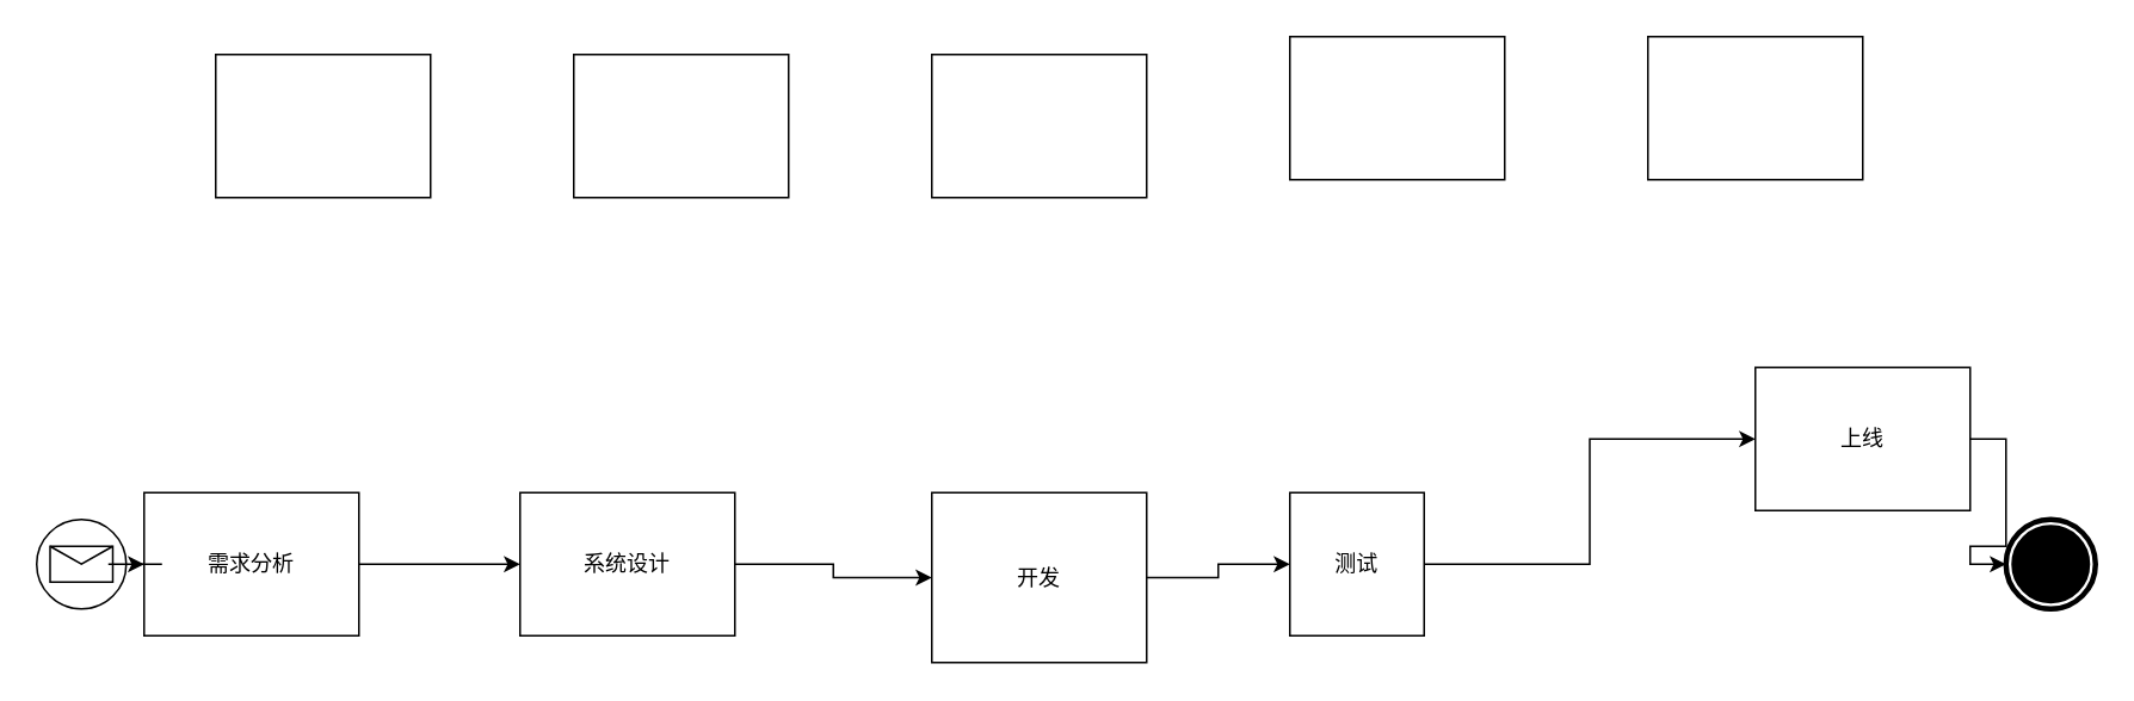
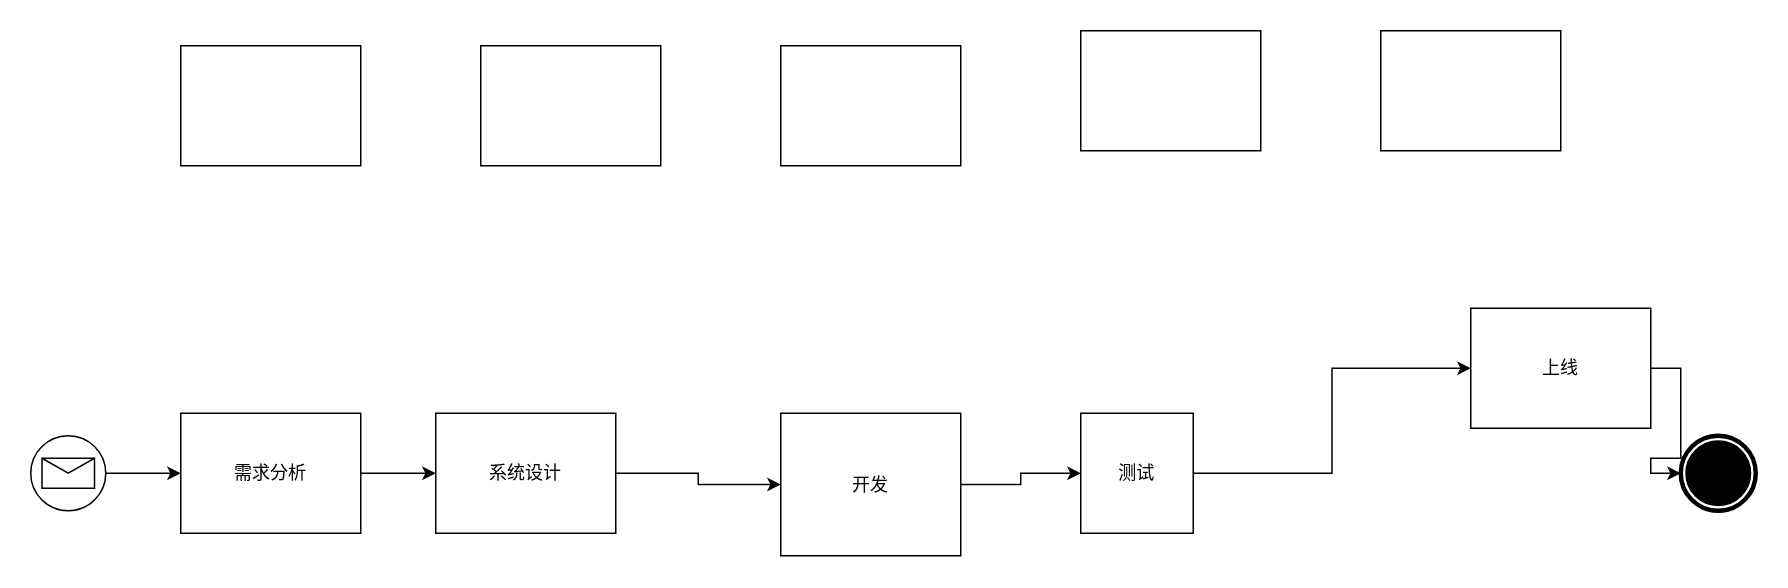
  <mxCell id="0" />
  <mxCell id="1" parent="0" />
  <mxCell id="2" value="" style="edgeStyle=orthogonalEdgeStyle;shape=connector;rounded=0;orthogonalLoop=1;jettySize=auto;html=1;strokeColor=default;align=center;verticalAlign=middle;fontFamily=Helvetica;fontSize=12;fontColor=default;labelBackgroundColor=default;endArrow=classic;" edge="1" parent="1" source="3" target="5"><mxGeometry relative="1" as="geometry" /></mxCell>
- <mxCell id="3" value="需求分析" style="points=[[0.25,0,0],[0.5,0,0],[0.75,0,0],[1,0.25,0],[1,0.5,0],[1,0.75,0],[0.75,1,0],[0.5,1,0],[0.25,1,0],[0,0.75,0],[0,0.5,0],[0,0.25,0]];shape=mxgraph.bpmn.task2;whiteSpace=wrap;rectStyle=rounded;size=10;html=1;container=1;expand=0;collapsible=0;taskMarker=abstract;" vertex="1" parent="1"><mxGeometry x="80" y="275" width="120" height="80" as="geometry" /></mxCell>
+ <mxCell id="3" value="需求分析" style="points=[[0.25,0,0],[0.5,0,0],[0.75,0,0],[1,0.25,0],[1,0.5,0],[1,0.75,0],[0.75,1,0],[0.5,1,0],[0.25,1,0],[0,0.75,0],[0,0.5,0],[0,0.25,0]];shape=mxgraph.bpmn.task2;whiteSpace=wrap;rectStyle=rounded;size=10;html=1;container=1;expand=0;collapsible=0;taskMarker=abstract;" vertex="1" parent="1"><mxGeometry x="120" y="275" width="120" height="80" as="geometry" /></mxCell>
  <mxCell id="4" value="" style="edgeStyle=orthogonalEdgeStyle;shape=connector;rounded=0;orthogonalLoop=1;jettySize=auto;html=1;strokeColor=default;align=center;verticalAlign=middle;fontFamily=Helvetica;fontSize=12;fontColor=default;labelBackgroundColor=default;endArrow=classic;" edge="1" parent="1" source="5" target="7"><mxGeometry relative="1" as="geometry" /></mxCell>
  <mxCell id="5" value="系统设计" style="points=[[0.25,0,0],[0.5,0,0],[0.75,0,0],[1,0.25,0],[1,0.5,0],[1,0.75,0],[0.75,1,0],[0.5,1,0],[0.25,1,0],[0,0.75,0],[0,0.5,0],[0,0.25,0]];shape=mxgraph.bpmn.task2;whiteSpace=wrap;rectStyle=rounded;size=10;html=1;container=1;expand=0;collapsible=0;taskMarker=abstract;" vertex="1" parent="1"><mxGeometry x="290" y="275" width="120" height="80" as="geometry" /></mxCell>
  <mxCell id="6" value="" style="edgeStyle=orthogonalEdgeStyle;shape=connector;rounded=0;orthogonalLoop=1;jettySize=auto;html=1;strokeColor=default;align=center;verticalAlign=middle;fontFamily=Helvetica;fontSize=12;fontColor=default;labelBackgroundColor=default;endArrow=classic;" edge="1" parent="1" source="7" target="9"><mxGeometry relative="1" as="geometry" /></mxCell>
  <mxCell id="7" value="开发" style="points=[[0.25,0,0],[0.5,0,0],[0.75,0,0],[1,0.25,0],[1,0.5,0],[1,0.75,0],[0.75,1,0],[0.5,1,0],[0.25,1,0],[0,0.75,0],[0,0.5,0],[0,0.25,0]];shape=mxgraph.bpmn.task2;whiteSpace=wrap;rectStyle=rounded;size=10;html=1;container=1;expand=0;collapsible=0;taskMarker=abstract;" vertex="1" parent="1"><mxGeometry x="520" y="275" width="120" height="95" as="geometry" /></mxCell>
  <mxCell id="8" value="" style="edgeStyle=orthogonalEdgeStyle;shape=connector;rounded=0;orthogonalLoop=1;jettySize=auto;html=1;strokeColor=default;align=center;verticalAlign=middle;fontFamily=Helvetica;fontSize=12;fontColor=default;labelBackgroundColor=default;endArrow=classic;" edge="1" parent="1" source="9" target="10"><mxGeometry relative="1" as="geometry" /></mxCell>
  <mxCell id="9" value="测试" style="points=[[0.25,0,0],[0.5,0,0],[0.75,0,0],[1,0.25,0],[1,0.5,0],[1,0.75,0],[0.75,1,0],[0.5,1,0],[0.25,1,0],[0,0.75,0],[0,0.5,0],[0,0.25,0]];shape=mxgraph.bpmn.task2;whiteSpace=wrap;rectStyle=rounded;size=10;html=1;container=1;expand=0;collapsible=0;taskMarker=abstract;" vertex="1" parent="1"><mxGeometry x="720" y="275" width="75" height="80" as="geometry" /></mxCell>
  <mxCell id="10" value="上线" style="points=[[0.25,0,0],[0.5,0,0],[0.75,0,0],[1,0.25,0],[1,0.5,0],[1,0.75,0],[0.75,1,0],[0.5,1,0],[0.25,1,0],[0,0.75,0],[0,0.5,0],[0,0.25,0]];shape=mxgraph.bpmn.task2;whiteSpace=wrap;rectStyle=rounded;size=10;html=1;container=1;expand=0;collapsible=0;taskMarker=abstract;" vertex="1" parent="1"><mxGeometry x="980" y="205" width="120" height="80" as="geometry" /></mxCell>
  <mxCell id="11" value="" style="points=[[0.145,0.145,0],[0.5,0,0],[0.855,0.145,0],[1,0.5,0],[0.855,0.855,0],[0.5,1,0],[0.145,0.855,0],[0,0.5,0]];shape=mxgraph.bpmn.event;html=1;verticalLabelPosition=bottom;labelBackgroundColor=#ffffff;verticalAlign=top;align=center;perimeter=ellipsePerimeter;outlineConnect=0;aspect=fixed;outline=end;symbol=terminate;strokeColor=default;fontFamily=Helvetica;fontSize=12;fontColor=default;fillColor=default;" vertex="1" parent="1"><mxGeometry x="1120" y="290" width="50" height="50" as="geometry" /></mxCell>
  <mxCell id="12" style="edgeStyle=orthogonalEdgeStyle;shape=connector;rounded=0;orthogonalLoop=1;jettySize=auto;html=1;entryX=0;entryY=0.5;entryDx=0;entryDy=0;entryPerimeter=0;strokeColor=default;align=center;verticalAlign=middle;fontFamily=Helvetica;fontSize=12;fontColor=default;labelBackgroundColor=#ffffff;endArrow=classic;" edge="1" parent="1" source="10" target="11"><mxGeometry relative="1" as="geometry" /></mxCell>
  <mxCell id="13" value="" style="points=[[0.145,0.145,0],[0.5,0,0],[0.855,0.145,0],[1,0.5,0],[0.855,0.855,0],[0.5,1,0],[0.145,0.855,0],[0,0.5,0]];shape=mxgraph.bpmn.event;html=1;verticalLabelPosition=bottom;labelBackgroundColor=#ffffff;verticalAlign=top;align=center;perimeter=ellipsePerimeter;outlineConnect=0;aspect=fixed;outline=standard;symbol=message;strokeColor=default;fontFamily=Helvetica;fontSize=12;fontColor=default;fillColor=default;" vertex="1" parent="1"><mxGeometry x="20" y="290" width="50" height="50" as="geometry" /></mxCell>
  <mxCell id="14" style="edgeStyle=orthogonalEdgeStyle;shape=connector;rounded=0;orthogonalLoop=1;jettySize=auto;html=1;entryX=0;entryY=0.5;entryDx=0;entryDy=0;entryPerimeter=0;strokeColor=default;align=center;verticalAlign=middle;fontFamily=Helvetica;fontSize=12;fontColor=default;labelBackgroundColor=#ffffff;endArrow=classic;" edge="1" parent="1" source="13" target="3"><mxGeometry relative="1" as="geometry" /></mxCell>
  <mxCell id="15" value="" style="points=[[0.25,0,0],[0.5,0,0],[0.75,0,0],[1,0.25,0],[1,0.5,0],[1,0.75,0],[0.75,1,0],[0.5,1,0],[0.25,1,0],[0,0.75,0],[0,0.5,0],[0,0.25,0]];shape=mxgraph.bpmn.task2;whiteSpace=wrap;rectStyle=rounded;size=10;html=1;container=1;expand=0;collapsible=0;taskMarker=abstract;isLoopStandard=1;isLoopSub=1;strokeColor=default;align=center;verticalAlign=top;fontFamily=Helvetica;fontSize=12;fontColor=default;labelBackgroundColor=#ffffff;fillColor=default;" vertex="1" parent="1"><mxGeometry x="920" y="20" width="120" height="80" as="geometry" /></mxCell>
  <mxCell id="16" value="" style="points=[[0.25,0,0],[0.5,0,0],[0.75,0,0],[1,0.25,0],[1,0.5,0],[1,0.75,0],[0.75,1,0],[0.5,1,0],[0.25,1,0],[0,0.75,0],[0,0.5,0],[0,0.25,0]];shape=mxgraph.bpmn.task2;whiteSpace=wrap;rectStyle=rounded;size=10;html=1;container=1;expand=0;collapsible=0;taskMarker=abstract;isLoopSub=1;isLoopMultiParallel=1;strokeColor=default;align=center;verticalAlign=top;fontFamily=Helvetica;fontSize=12;fontColor=default;labelBackgroundColor=#ffffff;fillColor=default;" vertex="1" parent="1"><mxGeometry x="120" y="30" width="120" height="80" as="geometry" /></mxCell>
  <mxCell id="17" value="" style="points=[[0.25,0,0],[0.5,0,0],[0.75,0,0],[1,0.25,0],[1,0.5,0],[1,0.75,0],[0.75,1,0],[0.5,1,0],[0.25,1,0],[0,0.75,0],[0,0.5,0],[0,0.25,0]];shape=mxgraph.bpmn.task2;whiteSpace=wrap;rectStyle=rounded;size=10;html=1;container=1;expand=0;collapsible=0;taskMarker=abstract;isLoopSub=1;isLoopMultiParallel=1;strokeColor=default;align=center;verticalAlign=top;fontFamily=Helvetica;fontSize=12;fontColor=default;labelBackgroundColor=#ffffff;fillColor=default;" vertex="1" parent="1"><mxGeometry x="320" y="30" width="120" height="80" as="geometry" /></mxCell>
  <mxCell id="18" value="" style="points=[[0.25,0,0],[0.5,0,0],[0.75,0,0],[1,0.25,0],[1,0.5,0],[1,0.75,0],[0.75,1,0],[0.5,1,0],[0.25,1,0],[0,0.75,0],[0,0.5,0],[0,0.25,0]];shape=mxgraph.bpmn.task2;whiteSpace=wrap;rectStyle=rounded;size=10;html=1;container=1;expand=0;collapsible=0;taskMarker=abstract;isLoopSub=1;isLoopMultiSeq=1;strokeColor=default;align=center;verticalAlign=top;fontFamily=Helvetica;fontSize=12;fontColor=default;labelBackgroundColor=#ffffff;fillColor=default;" vertex="1" parent="1"><mxGeometry x="520" y="30" width="120" height="80" as="geometry" /></mxCell>
  <mxCell id="19" value="" style="points=[[0.25,0,0],[0.5,0,0],[0.75,0,0],[1,0.25,0],[1,0.5,0],[1,0.75,0],[0.75,1,0],[0.5,1,0],[0.25,1,0],[0,0.75,0],[0,0.5,0],[0,0.25,0]];shape=mxgraph.bpmn.task2;whiteSpace=wrap;rectStyle=rounded;size=10;html=1;container=1;expand=0;collapsible=0;taskMarker=abstract;isLoopSub=1;isLoopMultiSeq=1;strokeColor=default;align=center;verticalAlign=top;fontFamily=Helvetica;fontSize=12;fontColor=default;labelBackgroundColor=#ffffff;fillColor=default;" vertex="1" parent="1"><mxGeometry x="720" y="20" width="120" height="80" as="geometry" /></mxCell>
